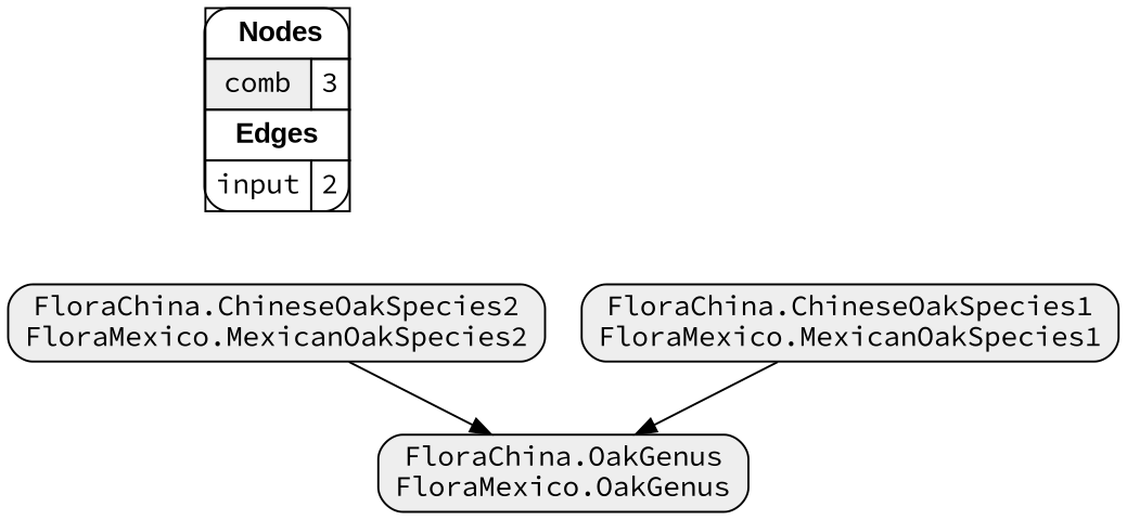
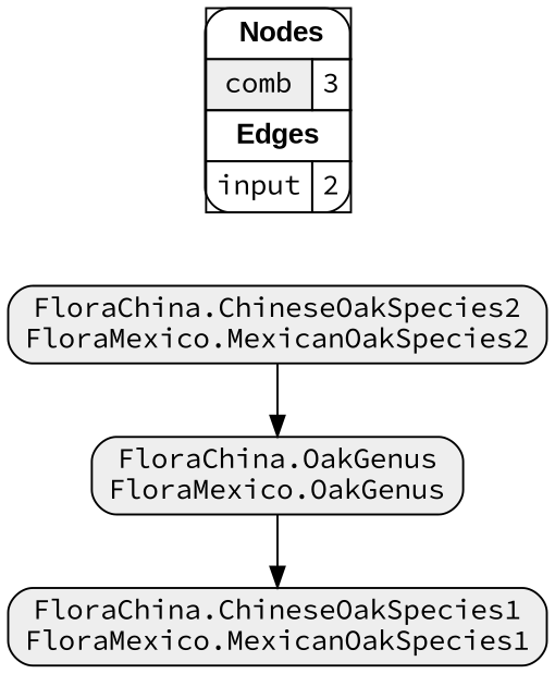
  digraph {
    rankdir=TB
    fontname="Source Code Pro"
    node [fillcolor="#EEEEEE" shape=box style="filled,rounded" fontname="Source Code Pro"]
    edge [arrowhead=normal color="#000000" constraint=true penwidth=1 style=solid fontname="Source Code Pro"]
    n1 [fillcolor=white label=<   <TABLE BORDER="0" CELLBORDER="1" CELLSPACING="0" CELLPADDING="4">  <TR> <TD COLSPAN="2"><font face="Arial Black"> Nodes</font></TD> </TR>  <TR>   <TD bgcolor="#EEEEEE">comb</TD>   <TD>3</TD>   </TR>  <TR> <TD COLSPAN="2"><font face = "Arial Black"> Edges </font></TD> </TR>  <TR>   <TD><font color ="#000000">input</font></TD>   <TD>2</TD>   </TR>  </TABLE>   > margin=0]
    "FloraChina.ChineseOakSpecies2\nFloraMexico.MexicanOakSpecies2"
    "FloraChina.OakGenus\nFloraMexico.OakGenus"
    "FloraChina.ChineseOakSpecies1\nFloraMexico.MexicanOakSpecies1"
    subgraph sub_1 {
      rank=source
      n1
    }
    "FloraChina.ChineseOakSpecies2\nFloraMexico.MexicanOakSpecies2" -> "FloraChina.OakGenus\nFloraMexico.OakGenus"
-   "FloraChina.ChineseOakSpecies1\nFloraMexico.MexicanOakSpecies1" -> "FloraChina.OakGenus\nFloraMexico.OakGenus"
+   "FloraChina.OakGenus\nFloraMexico.OakGenus" -> "FloraChina.ChineseOakSpecies1\nFloraMexico.MexicanOakSpecies1"
  }
